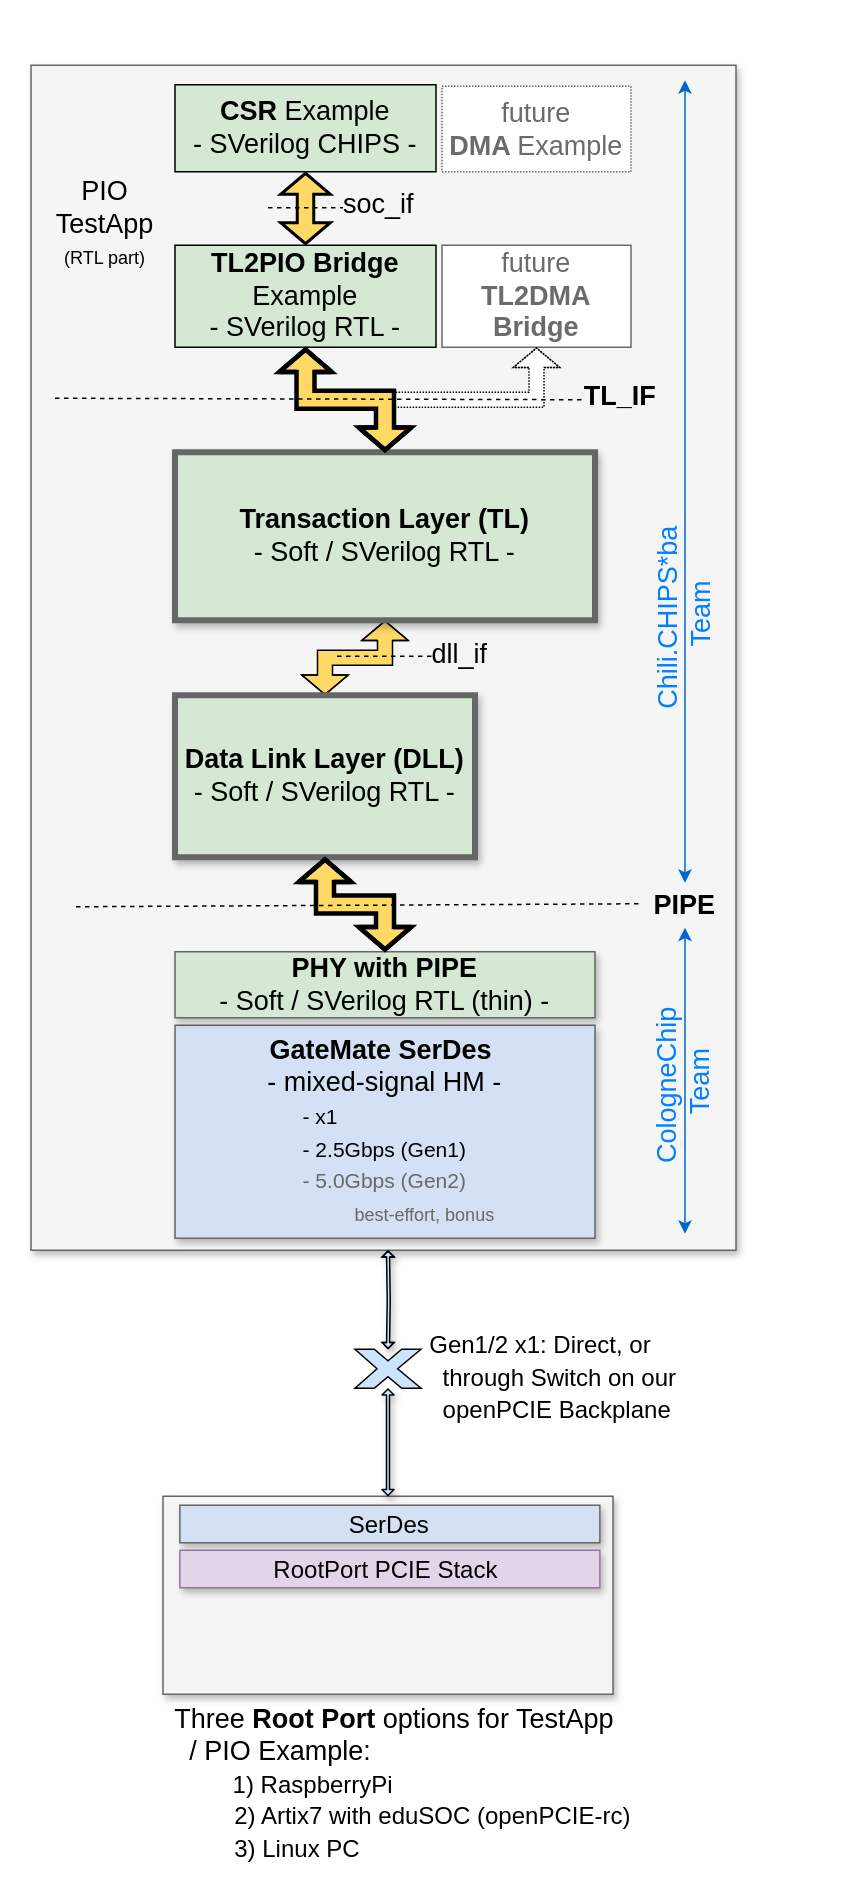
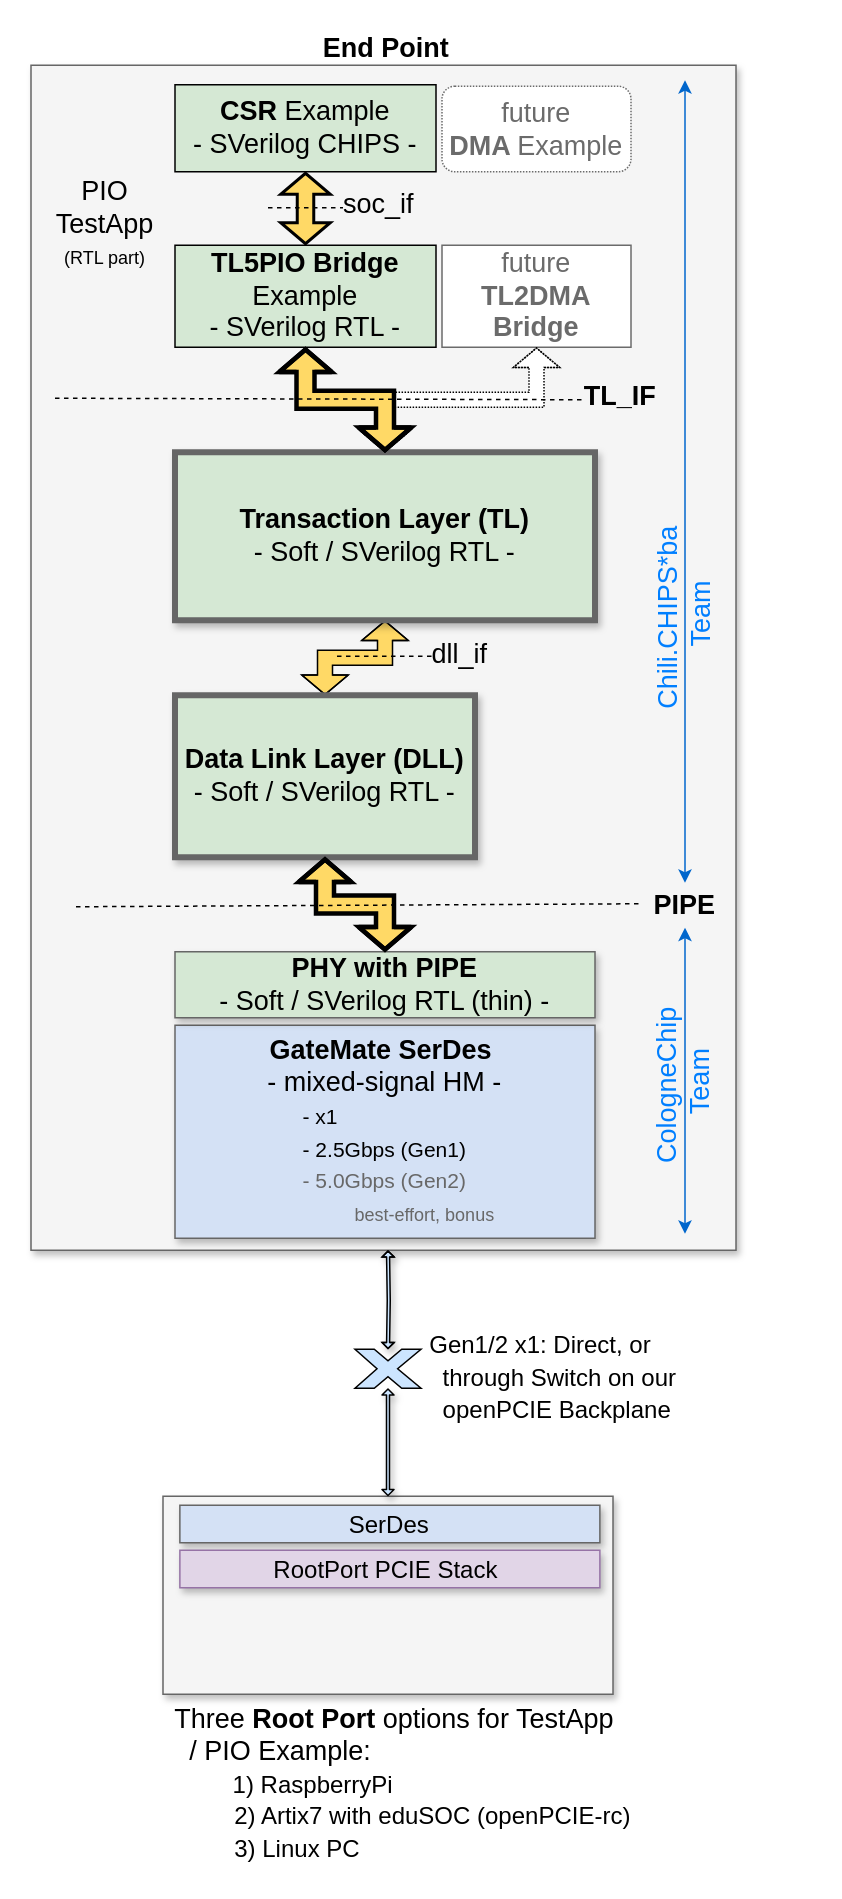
  <mxCell id="0" style=";html=1;" />
  <mxCell id="1" style=";html=1;" parent="0" />
  <mxCell id="2" value="" style="whiteSpace=wrap;html=1;shadow=1;fontSize=18;fillColor=#f5f5f5;strokeColor=#666666;fontColor=#333333;" parent="1" vertex="1"><mxGeometry x="108" y="997" width="300" height="132" as="geometry" /></mxCell>
  <mxCell id="3" value="" style="whiteSpace=wrap;html=1;shadow=1;fontSize=18;fillColor=#f5f5f5;strokeColor=#666666;fontColor=#333333;" parent="1" vertex="1"><mxGeometry x="20" y="43" width="470" height="790" as="geometry" /></mxCell>
  <mxCell id="4" style="edgeStyle=orthogonalEdgeStyle;rounded=0;orthogonalLoop=1;jettySize=auto;html=1;exitX=0.25;exitY=0;exitDx=0;exitDy=0;entryX=0.25;entryY=1;entryDx=0;entryDy=0;dashed=1;endArrow=none;endFill=0;shape=flexArrow;endSize=3;startSize=3;fillColor=#FFD966;" parent="1" edge="1"><mxGeometry relative="1" as="geometry"><mxPoint x="259" y="420" as="targetPoint" /></mxGeometry></mxCell>
  <mxCell id="5" style="edgeStyle=orthogonalEdgeStyle;rounded=0;orthogonalLoop=1;jettySize=auto;html=1;exitX=0.75;exitY=0;exitDx=0;exitDy=0;entryX=0.75;entryY=1;entryDx=0;entryDy=0;shape=flexArrow;endSize=3;startSize=3;fillColor=#A680B8;" parent="1" edge="1"><mxGeometry relative="1" as="geometry"><mxPoint x="329" y="420" as="targetPoint" /></mxGeometry></mxCell>
  <mxCell id="6" style="edgeStyle=orthogonalEdgeStyle;rounded=0;orthogonalLoop=1;jettySize=auto;html=1;exitX=0.25;exitY=1;exitDx=0;exitDy=0;entryX=0.25;entryY=0;entryDx=0;entryDy=0;shape=flexArrow;endSize=3;startSize=3;fillColor=#A680B8;" parent="1" edge="1"><mxGeometry relative="1" as="geometry"><mxPoint x="429" y="360" as="targetPoint" /></mxGeometry></mxCell>
  <mxCell id="7" style="edgeStyle=orthogonalEdgeStyle;rounded=0;orthogonalLoop=1;jettySize=auto;html=1;exitX=0.75;exitY=1;exitDx=0;exitDy=0;entryX=0.75;entryY=0;entryDx=0;entryDy=0;dashed=1;endArrow=none;endFill=0;shape=flexArrow;endSize=3;startSize=3;fillColor=#FFD966;" parent="1" edge="1"><mxGeometry relative="1" as="geometry"><mxPoint x="499" y="360" as="targetPoint" /></mxGeometry></mxCell>
  <mxCell id="8" style="edgeStyle=orthogonalEdgeStyle;rounded=0;orthogonalLoop=1;jettySize=auto;html=1;exitX=0.25;exitY=1;exitDx=0;exitDy=0;entryX=0.25;entryY=0;entryDx=0;entryDy=0;shape=flexArrow;endSize=3;startSize=3;fillColor=#A680B8;" parent="1" edge="1"><mxGeometry relative="1" as="geometry"><mxPoint x="429" y="450" as="targetPoint" /></mxGeometry></mxCell>
  <mxCell id="9" style="edgeStyle=orthogonalEdgeStyle;rounded=0;orthogonalLoop=1;jettySize=auto;html=1;exitX=0.75;exitY=1;exitDx=0;exitDy=0;entryX=0.75;entryY=0;entryDx=0;entryDy=0;dashed=1;endArrow=none;endFill=0;shape=flexArrow;endSize=3;startSize=3;fillColor=#FFD966;" parent="1" edge="1"><mxGeometry relative="1" as="geometry"><mxPoint x="499" y="450" as="targetPoint" /></mxGeometry></mxCell>
  <mxCell id="10" style="edgeStyle=orthogonalEdgeStyle;rounded=0;orthogonalLoop=1;jettySize=auto;html=1;exitX=0.25;exitY=0;exitDx=0;exitDy=0;entryX=0.25;entryY=1;entryDx=0;entryDy=0;dashed=1;endArrow=none;endFill=0;shape=flexArrow;fillColor=#FFD966;" parent="1" edge="1"><mxGeometry relative="1" as="geometry"><mxPoint x="259" y="330" as="targetPoint" /></mxGeometry></mxCell>
  <mxCell id="11" style="edgeStyle=orthogonalEdgeStyle;rounded=0;orthogonalLoop=1;jettySize=auto;html=1;exitX=0.75;exitY=0;exitDx=0;exitDy=0;entryX=0.75;entryY=1;entryDx=0;entryDy=0;shape=flexArrow;endSize=3;startSize=3;fillColor=#A680B8;" parent="1" edge="1"><mxGeometry relative="1" as="geometry"><mxPoint x="329" y="330" as="targetPoint" /></mxGeometry></mxCell>
  <mxCell id="12" style="edgeStyle=orthogonalEdgeStyle;rounded=0;orthogonalLoop=1;jettySize=auto;html=1;exitX=1;exitY=0.25;exitDx=0;exitDy=0;entryX=0;entryY=0.25;entryDx=0;entryDy=0;dashed=1;shape=flexArrow;endSize=3;startSize=3;fillColor=#FFD966;" parent="1" edge="1"><mxGeometry relative="1" as="geometry"><mxPoint x="364" y="285" as="sourcePoint" /></mxGeometry></mxCell>
  <mxCell id="13" style="edgeStyle=orthogonalEdgeStyle;rounded=0;orthogonalLoop=1;jettySize=auto;html=1;exitX=1;exitY=0.75;exitDx=0;exitDy=0;entryX=0;entryY=0.75;entryDx=0;entryDy=0;shape=flexArrow;endSize=3;startSize=3;fillColor=#A680B8;" parent="1" edge="1"><mxGeometry relative="1" as="geometry"><mxPoint x="364" y="315" as="sourcePoint" /></mxGeometry></mxCell>
  <mxCell id="14" style="edgeStyle=orthogonalEdgeStyle;rounded=0;orthogonalLoop=1;jettySize=auto;html=1;exitX=0.5;exitY=1;exitDx=0;exitDy=0;shape=flexArrow;endSize=4;startSize=4;fillColor=#FFD966;startArrow=block;" parent="1" source="15" target="18" edge="1"><mxGeometry relative="1" as="geometry"><mxPoint x="516" y="496" as="sourcePoint" /><mxPoint x="546.98" y="496.12" as="targetPoint" /></mxGeometry></mxCell>
  <mxCell id="15" value="&lt;b&gt;Transaction Layer (TL)&lt;/b&gt;&lt;br&gt;- Soft / SVerilog RTL -" style="whiteSpace=wrap;html=1;shadow=1;fontSize=18;fillColor=#D5E8D4;strokeColor=#666666;strokeWidth=4;" parent="1" vertex="1"><mxGeometry x="116" y="301" width="280" height="112" as="geometry" /></mxCell>
  <mxCell id="16" value="&lt;div style=&quot;&quot;&gt;&lt;span style=&quot;background-color: transparent; color: light-dark(rgb(0, 0, 0), rgb(255, 255, 255));&quot;&gt;&lt;b&gt;GateMate SerDes&amp;nbsp;&lt;/b&gt;&lt;br&gt;- mixed-signal HM -&lt;/span&gt;&lt;/div&gt;&lt;div&gt;&lt;font style=&quot;font-size: 14px;&quot;&gt;- x1&amp;nbsp; &amp;nbsp; &amp;nbsp; &amp;nbsp; &amp;nbsp; &amp;nbsp; &amp;nbsp; &amp;nbsp; &amp;nbsp; &amp;nbsp; &amp;nbsp;&amp;nbsp;&lt;br&gt;- 2.5Gbps (Gen1)&lt;/font&gt;&lt;/div&gt;&lt;div&gt;&lt;font style=&quot;font-size: 14px; color: rgb(104, 104, 104);&quot;&gt;- 5.0Gbps (Gen2)&lt;/font&gt;&lt;/div&gt;&lt;div&gt;&lt;font style=&quot;color: rgb(104, 104, 104);&quot;&gt;&lt;font style=&quot;font-size: 14px;&quot;&gt;&amp;nbsp; &amp;nbsp; &amp;nbsp; &amp;nbsp; &amp;nbsp; &amp;nbsp; &lt;/font&gt;&lt;font style=&quot;font-size: 12px;&quot;&gt;&amp;nbsp; best-effort, bonus&lt;/font&gt;&lt;/font&gt;&lt;/div&gt;" style="whiteSpace=wrap;html=1;shadow=1;fontSize=18;fillColor=#D4E1F5;strokeColor=#666666;align=center;" parent="1" vertex="1"><mxGeometry x="116" y="683" width="280" height="142" as="geometry" /></mxCell>
- <mxCell id="17" value="&lt;b&gt;TL2PIO Bridge&lt;/b&gt; Example&lt;br&gt;- SVerilog RTL -" style="whiteSpace=wrap;html=1;shadow=0;fontSize=18;fillColor=#D5E8D4;strokeColor=default;" parent="1" vertex="1"><mxGeometry x="116" y="163" width="174" height="68" as="geometry" /></mxCell>
+ <mxCell id="17" value="&lt;b&gt;TL5PIO Bridge&lt;/b&gt; Example&lt;br&gt;- SVerilog RTL -" style="whiteSpace=wrap;html=1;shadow=0;fontSize=18;fillColor=#D5E8D4;strokeColor=default;" parent="1" vertex="1"><mxGeometry x="116" y="163" width="174" height="68" as="geometry" /></mxCell>
  <mxCell id="18" value="&lt;b&gt;Data Link Layer (DLL)&lt;/b&gt;&lt;br&gt;- Soft / SVerilog RTL -" style="whiteSpace=wrap;html=1;shadow=1;fontSize=18;fillColor=#D5E8D4;strokeColor=#666666;strokeWidth=4;" parent="1" vertex="1"><mxGeometry x="116" y="463" width="200" height="108" as="geometry" /></mxCell>
  <mxCell id="19" value="&lt;b&gt;PHY with PIPE&lt;/b&gt;&lt;br&gt;- Soft / SVerilog RTL (thin) -" style="whiteSpace=wrap;html=1;shadow=1;fontSize=18;fillColor=#D5E8D4;strokeColor=#666666;" parent="1" vertex="1"><mxGeometry x="116" y="634" width="280" height="44" as="geometry" /></mxCell>
  <mxCell id="20" style="edgeStyle=orthogonalEdgeStyle;rounded=0;orthogonalLoop=1;jettySize=auto;html=1;exitX=0.5;exitY=1;exitDx=0;exitDy=0;shape=flexArrow;endSize=4;startSize=4;fillColor=#FFD966;entryX=0.5;entryY=0;entryDx=0;entryDy=0;startArrow=block;strokeWidth=3;" parent="1" source="18" target="19" edge="1"><mxGeometry relative="1" as="geometry"><mxPoint x="256" y="571" as="sourcePoint" /><mxPoint x="256" y="601" as="targetPoint" /></mxGeometry></mxCell>
  <mxCell id="21" value="" style="endArrow=none;dashed=1;html=1;rounded=0;" parent="1" edge="1"><mxGeometry width="50" height="50" relative="1" as="geometry"><mxPoint x="50" y="604" as="sourcePoint" /><mxPoint x="428" y="602" as="targetPoint" /></mxGeometry></mxCell>
  <mxCell id="22" value="&lt;b&gt;PIPE&lt;/b&gt;" style="text;html=1;align=center;verticalAlign=middle;whiteSpace=wrap;rounded=0;fontSize=18;" parent="1" vertex="1"><mxGeometry x="431" y="588" width="50" height="30" as="geometry" /></mxCell>
  <mxCell id="23" value="CologneChip&amp;nbsp;&lt;div&gt;Team&lt;/div&gt;" style="text;html=1;align=center;verticalAlign=middle;whiteSpace=wrap;rounded=0;fontSize=18;rotation=-90;fontColor=#007FFF;" parent="1" vertex="1"><mxGeometry x="398.25" y="696.75" width="113" height="47.5" as="geometry" /></mxCell>
  <mxCell id="24" value="" style="endArrow=classic;html=1;rounded=0;exitX=0.5;exitY=1;exitDx=0;exitDy=0;startArrow=classic;startFill=1;endFill=1;strokeColor=#0066CC;fontColor=#007FFF;" parent="1" source="22" edge="1"><mxGeometry width="50" height="50" relative="1" as="geometry"><mxPoint x="386" y="591" as="sourcePoint" /><mxPoint x="456" y="822" as="targetPoint" /></mxGeometry></mxCell>
  <mxCell id="25" value="Chili.CHIPS*ba&amp;nbsp;&lt;div&gt;Team&lt;/div&gt;" style="text;html=1;align=center;verticalAlign=middle;whiteSpace=wrap;rounded=0;fontSize=18;rotation=-90;fontColor=#007FFF;" parent="1" vertex="1"><mxGeometry x="373" y="384" width="166" height="50" as="geometry" /></mxCell>
  <mxCell id="26" value="" style="endArrow=classic;html=1;rounded=0;startArrow=classic;startFill=1;endFill=1;strokeColor=#0066CC;fontColor=#007FFF;entryX=0.5;entryY=0;entryDx=0;entryDy=0;" parent="1" target="22" edge="1"><mxGeometry width="50" height="50" relative="1" as="geometry"><mxPoint x="456" y="53" as="sourcePoint" /><mxPoint x="456" y="576" as="targetPoint" /></mxGeometry></mxCell>
  <mxCell id="27" value="&lt;b&gt;TL_IF&lt;/b&gt;" style="text;html=1;align=center;verticalAlign=middle;whiteSpace=wrap;rounded=0;fontSize=18;" parent="1" vertex="1"><mxGeometry x="388.25" y="249" width="50" height="30" as="geometry" /></mxCell>
  <mxCell id="28" value="PIO&lt;div&gt;TestApp&lt;/div&gt;&lt;div&gt;&lt;div&gt;&lt;font style=&quot;font-size: 12px;&quot;&gt;(RTL part)&lt;/font&gt;&lt;/div&gt;&lt;/div&gt;" style="text;html=1;align=center;verticalAlign=middle;whiteSpace=wrap;rounded=0;fontSize=18;" parent="1" vertex="1"><mxGeometry x="38" y="94" width="63" height="110" as="geometry" /></mxCell>
  <mxCell id="29" style="edgeStyle=orthogonalEdgeStyle;rounded=0;orthogonalLoop=1;jettySize=auto;html=1;exitX=0.5;exitY=0;exitDx=0;exitDy=0;startArrow=classic;startFill=1;endArrow=block;endFill=0;shape=flexArrow;endSize=4;startSize=4;fillColor=#FFD966;entryX=0.5;entryY=1;entryDx=0;entryDy=0;strokeWidth=2;" parent="1" source="17" target="30" edge="1"><mxGeometry relative="1" as="geometry"><mxPoint x="257" y="174" as="sourcePoint" /><mxPoint x="256" y="133" as="targetPoint" /></mxGeometry></mxCell>
  <mxCell id="30" value="&lt;b&gt;CSR&lt;/b&gt;&amp;nbsp;Example&lt;br&gt;- SVerilog CHIPS -" style="whiteSpace=wrap;html=1;shadow=0;fontSize=18;fillColor=#D5E8D4;strokeColor=default;" parent="1" vertex="1"><mxGeometry x="116" y="56" width="174" height="58" as="geometry" /></mxCell>
  <mxCell id="31" value="" style="endArrow=none;dashed=1;html=1;rounded=0;" parent="1" edge="1"><mxGeometry width="50" height="50" relative="1" as="geometry"><mxPoint x="178" y="138" as="sourcePoint" /><mxPoint x="228" y="138" as="targetPoint" /></mxGeometry></mxCell>
  <mxCell id="32" value="soc_if" style="text;html=1;align=center;verticalAlign=middle;whiteSpace=wrap;rounded=0;fontSize=18;" parent="1" vertex="1"><mxGeometry x="222" y="121" width="60" height="30" as="geometry" /></mxCell>
  <mxCell id="33" value="" style="endArrow=none;dashed=1;html=1;rounded=0;" parent="1" edge="1"><mxGeometry width="50" height="50" relative="1" as="geometry"><mxPoint x="224" y="437" as="sourcePoint" /><mxPoint x="288" y="437" as="targetPoint" /></mxGeometry></mxCell>
  <mxCell id="34" value="dll_if" style="text;html=1;align=center;verticalAlign=middle;whiteSpace=wrap;rounded=0;fontSize=18;" parent="1" vertex="1"><mxGeometry x="276" y="421" width="60" height="30" as="geometry" /></mxCell>
+ <mxCell id="35" value="&lt;b&gt;End Point&lt;/b&gt;" style="text;html=1;align=center;verticalAlign=middle;whiteSpace=wrap;rounded=0;fontSize=18;" parent="1" vertex="1"><mxGeometry x="202" y="20" width="110" height="23" as="geometry" /></mxCell>
  <mxCell id="36" style="edgeStyle=orthogonalEdgeStyle;rounded=1;orthogonalLoop=1;jettySize=auto;html=1;exitX=0.5;exitY=1;exitDx=0;exitDy=0;shape=flexArrow;endSize=1;startSize=1;fillColor=#CCE5FF;entryX=0.5;entryY=0;entryDx=0;entryDy=0;startArrow=block;shadow=1;width=2;startWidth=5;endWidth=5;spacing=1;" parent="1" source="47" target="2" edge="1"><mxGeometry relative="1" as="geometry"><mxPoint x="257" y="824" as="sourcePoint" /><mxPoint x="257" y="887" as="targetPoint" /></mxGeometry></mxCell>
  <mxCell id="37" value="&lt;font style=&quot;color: rgb(107, 107, 107);&quot;&gt;future&lt;/font&gt;&lt;div&gt;&lt;b&gt;&lt;font style=&quot;color: rgb(107, 107, 107);&quot;&gt;TL2DMA Bridge&lt;/font&gt;&lt;/b&gt;&lt;/div&gt;" style="whiteSpace=wrap;html=1;shadow=0;fontSize=18;fillColor=#FFFFFF;strokeColor=#6B6B6B;dashed=0;dashPattern=1 1;" parent="1" vertex="1"><mxGeometry x="294" y="163" width="126" height="68" as="geometry" /></mxCell>
  <mxCell id="38" style="edgeStyle=orthogonalEdgeStyle;rounded=0;orthogonalLoop=1;jettySize=auto;html=1;startArrow=classic;startFill=1;endArrow=block;endFill=0;shape=flexArrow;endSize=4;startSize=4;fillColor=#FFFFFF;strokeWidth=1;exitX=0.5;exitY=0;exitDx=0;exitDy=0;dashed=1;dashPattern=1 1;" parent="1" source="15" target="37" edge="1"><mxGeometry relative="1" as="geometry"><mxPoint x="260" y="293" as="sourcePoint" /><mxPoint x="200" y="253" as="targetPoint" /></mxGeometry></mxCell>
  <mxCell id="39" style="edgeStyle=orthogonalEdgeStyle;rounded=0;orthogonalLoop=1;jettySize=auto;html=1;exitX=0.5;exitY=0;exitDx=0;exitDy=0;entryX=0.5;entryY=1;entryDx=0;entryDy=0;startArrow=classic;startFill=1;endArrow=block;endFill=0;shape=flexArrow;endSize=4;startSize=4;fillColor=#FFD966;strokeWidth=3;" parent="1" source="15" target="17" edge="1"><mxGeometry relative="1" as="geometry" /></mxCell>
- <mxCell id="40" value="&lt;font style=&quot;color: rgb(107, 107, 107);&quot;&gt;future&lt;/font&gt;&lt;div&gt;&lt;font style=&quot;color: rgb(107, 107, 107);&quot;&gt;&lt;b&gt;DMA &lt;/b&gt;Example&lt;/font&gt;&lt;/div&gt;" style="whiteSpace=wrap;html=1;shadow=0;fontSize=18;fillColor=#FFFFFF;strokeColor=#6B6B6B;dashed=1;dashPattern=1 1;" parent="1" vertex="1"><mxGeometry x="294" y="57" width="126" height="57" as="geometry" /></mxCell>
+ <mxCell id="40" value="&lt;font style=&quot;color: rgb(107, 107, 107);&quot;&gt;future&lt;/font&gt;&lt;div&gt;&lt;font style=&quot;color: rgb(107, 107, 107);&quot;&gt;&lt;b&gt;DMA &lt;/b&gt;Example&lt;/font&gt;&lt;/div&gt;" style="whiteSpace=wrap;html=1;shadow=0;fontSize=18;fillColor=#FFFFFF;strokeColor=#6B6B6B;dashed=1;dashPattern=1 1;rounded=1;" parent="1" vertex="1"><mxGeometry x="294" y="57" width="126" height="57" as="geometry" /></mxCell>
  <mxCell id="41" value="" style="endArrow=none;dashed=1;html=1;rounded=0;entryX=0;entryY=0.5;entryDx=0;entryDy=0;" parent="1" edge="1"><mxGeometry width="50" height="50" relative="1" as="geometry"><mxPoint x="36" y="265" as="sourcePoint" /><mxPoint x="388.25" y="266" as="targetPoint" /></mxGeometry></mxCell>
  <mxCell id="42" value="&lt;div style=&quot;&quot;&gt;&lt;span style=&quot;background-color: transparent; color: light-dark(rgb(0, 0, 0), rgb(255, 255, 255));&quot;&gt;&lt;font style=&quot;font-size: 16px;&quot;&gt;SerDes&lt;/font&gt;&lt;br&gt;&lt;/span&gt;&lt;/div&gt;" style="whiteSpace=wrap;html=1;shadow=1;fontSize=18;fillColor=#D4E1F5;strokeColor=#666666;align=center;" parent="1" vertex="1"><mxGeometry x="119.25" y="1003" width="280" height="25" as="geometry" /></mxCell>
  <mxCell id="43" value="&lt;div style=&quot;&quot;&gt;&lt;span style=&quot;background-color: transparent; color: light-dark(rgb(0, 0, 0), rgb(255, 255, 255));&quot;&gt;&lt;font style=&quot;font-size: 16px;&quot;&gt;RootPort PCIE Stack&amp;nbsp;&lt;/font&gt;&lt;br&gt;&lt;/span&gt;&lt;/div&gt;" style="whiteSpace=wrap;html=1;shadow=1;fontSize=18;fillColor=#e1d5e7;strokeColor=#9673a6;align=center;" parent="1" vertex="1"><mxGeometry x="119.25" y="1033" width="280" height="25" as="geometry" /></mxCell>
  <mxCell id="44" value="Three&lt;b&gt; Root Port&lt;/b&gt; options for TestApp&lt;div&gt;&amp;nbsp; / PIO Example:&lt;br&gt;&amp;nbsp; &amp;nbsp; &amp;nbsp;&amp;nbsp;&lt;font style=&quot;font-size: 16px;&quot;&gt;&amp;nbsp; 1)&amp;nbsp;&lt;font style=&quot;&quot;&gt;RaspberryPi&lt;/font&gt;&lt;/font&gt;&lt;div style=&quot;&quot;&gt;&lt;font style=&quot;font-size: 16px;&quot;&gt;&amp;nbsp; &amp;nbsp; &amp;nbsp; &amp;nbsp; &amp;nbsp;2) Artix7 with eduSOC (openPCIE-rc)&lt;/font&gt;&lt;/div&gt;&lt;div style=&quot;&quot;&gt;&lt;font style=&quot;font-size: 16px;&quot;&gt;&amp;nbsp; &amp;nbsp; &amp;nbsp; &amp;nbsp; &amp;nbsp;3) Linux PC&lt;/font&gt;&lt;/div&gt;&lt;/div&gt;" style="text;html=1;align=left;verticalAlign=middle;whiteSpace=wrap;rounded=0;fontSize=18;" parent="1" vertex="1"><mxGeometry x="114" y="1134" width="310" height="110" as="geometry" /></mxCell>
  <mxCell id="45" value="&lt;font style=&quot;font-size: 16px;&quot;&gt;Gen1/2 x1: D&lt;span style=&quot;background-color: transparent; color: light-dark(rgb(0, 0, 0), rgb(255, 255, 255));&quot;&gt;irect, or&lt;/span&gt;&lt;/font&gt;&lt;div&gt;&lt;span style=&quot;background-color: transparent; color: light-dark(rgb(0, 0, 0), rgb(255, 255, 255));&quot;&gt;&lt;font style=&quot;font-size: 16px;&quot;&gt;&amp;nbsp; through Switch on our&lt;br&gt;&amp;nbsp; openPCIE Backplane&lt;/font&gt;&lt;/span&gt;&lt;/div&gt;" style="text;html=1;align=left;verticalAlign=middle;whiteSpace=wrap;rounded=0;fontSize=18;" parent="1" vertex="1"><mxGeometry x="284" y="893" width="188" height="50" as="geometry" /></mxCell>
  <mxCell id="46" value="" style="edgeStyle=orthogonalEdgeStyle;rounded=1;orthogonalLoop=1;jettySize=auto;html=1;shape=flexArrow;endSize=1;startSize=1;fillColor=#CCE5FF;entryX=0.5;entryY=0;entryDx=0;entryDy=0;startArrow=block;shadow=1;width=2;startWidth=5;endWidth=5;spacing=1;" parent="1" target="47" edge="1"><mxGeometry relative="1" as="geometry"><mxPoint x="258" y="833" as="sourcePoint" /><mxPoint x="258" y="918" as="targetPoint" /></mxGeometry></mxCell>
  <mxCell id="47" value="" style="verticalLabelPosition=bottom;verticalAlign=top;html=1;shape=mxgraph.basic.x;spacing=1;fillColor=#CCE5FF;" parent="1" vertex="1"><mxGeometry x="236" y="899" width="44" height="26" as="geometry" /></mxCell>
